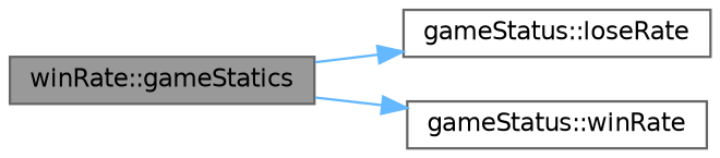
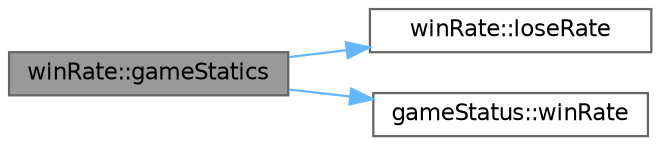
  digraph {
    rankdir=LR
    node [color=grey40 fillcolor=white fontname=Helvetica fontsize=10 shape=box style=filled]
    edge [color=steelblue1 fontname=Helvetica fontsize=10 labelfontname=Helvetica labelfontsize=10 style=solid]
    n1 [color=gray40 fillcolor=grey60 fontcolor=black height=0.2 label="winRate::gameStatics" width=0.4]
-   n2 [height=0.2 label="gameStatus::loseRate" width=0.4]
+   n2 [height=0.2 label="winRate::loseRate" width=0.4]
    n3 [height=0.2 label="gameStatus::winRate" width=0.4]
    n1 -> n2
    n1 -> n3
  }
